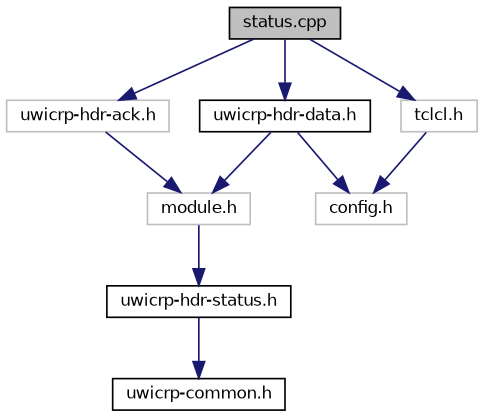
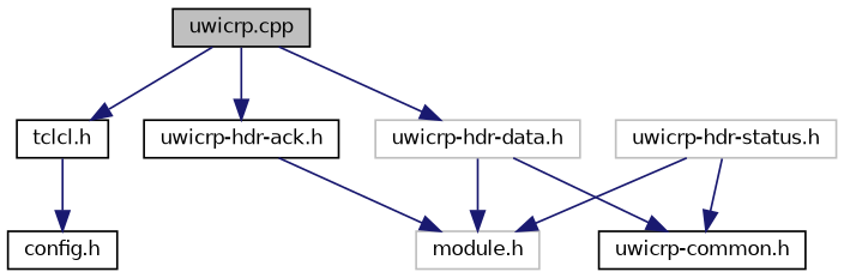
  digraph {
    node [color=black fillcolor=white fontname=Helvetica fontsize=10 shape=record style=filled]
    edge [color=midnightblue fontname=Helvetica fontsize=10 labelfontname=Helvetica labelfontsize=10 style=solid]
-   n1 [fillcolor=grey75 fontcolor=black height=0.2 label="status.cpp" width=0.4]
-   n2 [color=grey75 height=0.2 label="uwicrp-hdr-ack.h" width=0.4]
-   n3 [height=0.2 label="uwicrp-hdr-data.h" width=0.4]
-   n4 [color=grey75 height=0.2 label="tclcl.h" width=0.4]
+   n1 [fillcolor=grey75 fontcolor=black height=0.2 label="uwicrp.cpp" width=0.4]
+   n2 [height=0.2 label="uwicrp-hdr-ack.h" width=0.4]
+   n3 [color=grey75 height=0.2 label="uwicrp-hdr-data.h" width=0.4]
+   n4 [height=0.2 label="tclcl.h" width=0.4]
    n5 [color=grey75 height=0.2 label="module.h" width=0.4]
    n6 [height=0.2 label="uwicrp-common.h" width=0.4]
-   n7 [height=0.2 label="uwicrp-hdr-status.h" width=0.4]
-   n8 [color=grey75 height=0.2 label="config.h" width=0.4]
+   n7 [color=grey75 height=0.2 label="uwicrp-hdr-status.h" width=0.4]
+   n8 [height=0.2 label="config.h" width=0.4]
    n1 -> n2
    n1 -> n3
    n1 -> n4
    n2 -> n5
    n3 -> n5
-   n3 -> n8
+   n3 -> n6
    n4 -> n8
-   n5 -> n7
+   n7 -> n5
    n7 -> n6
  }
